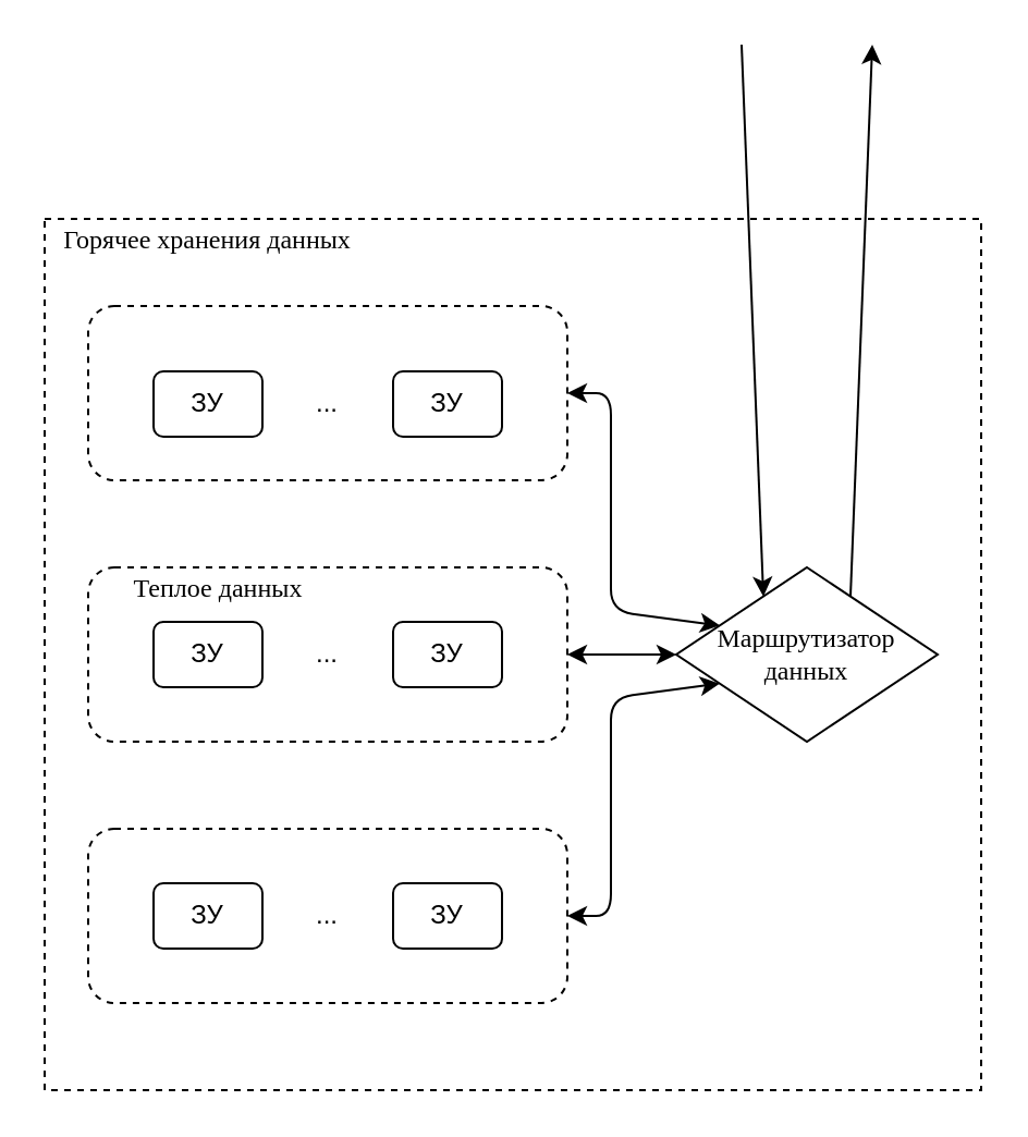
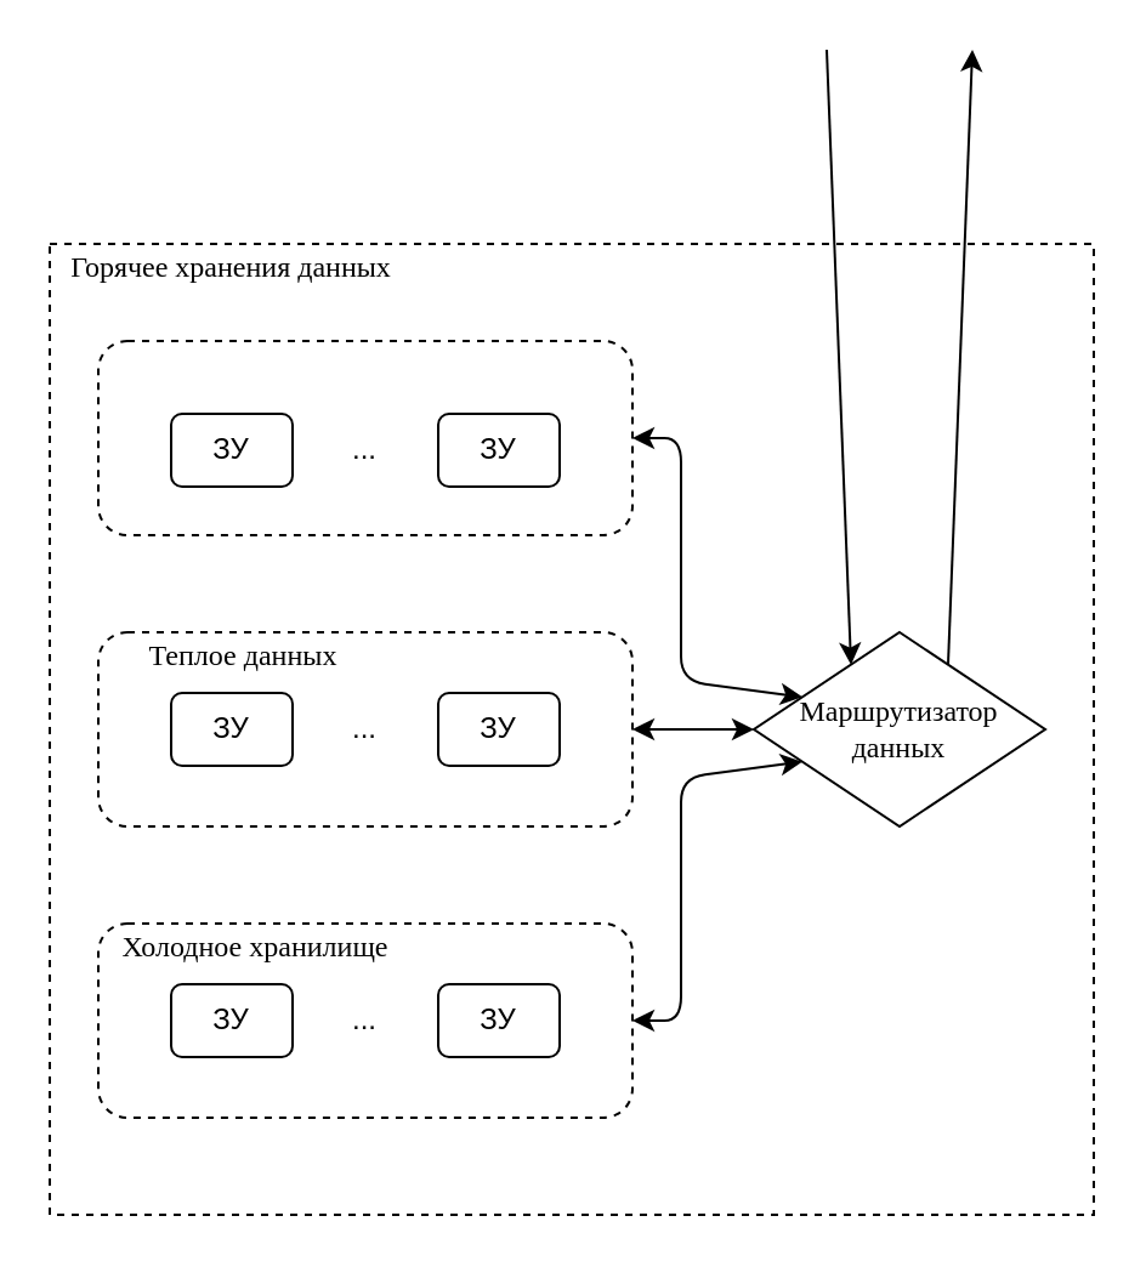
  <mxCell id="0" />
  <mxCell id="1" parent="0" />
  <mxCell id="2" value="" style="rounded=0;whiteSpace=wrap;html=1;dashed=1;fillColor=none;" parent="1" vertex="1"><mxGeometry x="20" y="100" width="430" height="400" as="geometry" /></mxCell>
  <mxCell id="3" value="&lt;font face=&quot;Times New Roman&quot;&gt;Горячее хранения данных&lt;/font&gt;" style="text;html=1;strokeColor=none;fillColor=none;align=center;verticalAlign=middle;whiteSpace=wrap;rounded=0;dashed=1;" parent="1" vertex="1"><mxGeometry x="20" y="100" width="150" height="20" as="geometry" /></mxCell>
  <mxCell id="4" value="" style="rounded=1;whiteSpace=wrap;html=1;fillColor=none;dashed=1;" parent="1" vertex="1"><mxGeometry x="40" y="140" width="220" height="80" as="geometry" /></mxCell>
  <mxCell id="5" value="" style="rounded=1;whiteSpace=wrap;html=1;fillColor=none;dashed=1;" parent="1" vertex="1"><mxGeometry x="40" y="260" width="220" height="80" as="geometry" /></mxCell>
  <mxCell id="6" value="" style="rounded=1;whiteSpace=wrap;html=1;fillColor=none;dashed=1;" parent="1" vertex="1"><mxGeometry x="40" y="380" width="220" height="80" as="geometry" /></mxCell>
  <mxCell id="7" value="" style="endArrow=classic;html=1;strokeWidth=1;exitX=0.75;exitY=0;exitDx=0;exitDy=0;" parent="1" source="9" edge="1"><mxGeometry width="50" height="50" relative="1" as="geometry"><mxPoint x="240" y="100" as="sourcePoint" /><mxPoint x="400" y="20" as="targetPoint" /></mxGeometry></mxCell>
  <mxCell id="8" value="" style="endArrow=classic;html=1;strokeWidth=1;entryX=0.25;entryY=0;entryDx=0;entryDy=0;" parent="1" target="9" edge="1"><mxGeometry width="50" height="50" relative="1" as="geometry"><mxPoint x="340" y="20" as="sourcePoint" /><mxPoint x="250" y="10" as="targetPoint" /></mxGeometry></mxCell>
  <mxCell id="9" value="&lt;font face=&quot;Times New Roman&quot;&gt;Маршрутизатор данных&lt;/font&gt;" style="rhombus;whiteSpace=wrap;html=1;fillColor=#ffffff;" parent="1" vertex="1"><mxGeometry x="310" y="260" width="120" height="80" as="geometry" /></mxCell>
  <mxCell id="10" value="&lt;font face=&quot;Times New Roman&quot;&gt;Теплое данных&lt;/font&gt;" style="text;html=1;strokeColor=none;fillColor=none;align=center;verticalAlign=middle;whiteSpace=wrap;rounded=0;dashed=1;" vertex="1" parent="1"><mxGeometry x="40" y="260" width="120" height="20" as="geometry" /></mxCell>
+ <mxCell id="11" value="&lt;font face=&quot;Times New Roman&quot;&gt;Холодное хранилище&lt;/font&gt;" style="text;html=1;strokeColor=none;fillColor=none;align=center;verticalAlign=middle;whiteSpace=wrap;rounded=0;dashed=1;" vertex="1" parent="1"><mxGeometry x="40" y="380" width="130" height="20" as="geometry" /></mxCell>
  <mxCell id="12" value="ЗУ" style="rounded=1;whiteSpace=wrap;html=1;" vertex="1" parent="1"><mxGeometry x="70" y="170" width="50" height="30" as="geometry" /></mxCell>
  <mxCell id="13" value="ЗУ" style="rounded=1;whiteSpace=wrap;html=1;" vertex="1" parent="1"><mxGeometry x="180" y="170" width="50" height="30" as="geometry" /></mxCell>
  <mxCell id="14" value="..." style="text;html=1;strokeColor=none;fillColor=none;align=center;verticalAlign=middle;whiteSpace=wrap;rounded=0;" vertex="1" parent="1"><mxGeometry x="130" y="175" width="40" height="20" as="geometry" /></mxCell>
  <mxCell id="15" value="ЗУ" style="rounded=1;whiteSpace=wrap;html=1;" vertex="1" parent="1"><mxGeometry x="70" y="285" width="50" height="30" as="geometry" /></mxCell>
  <mxCell id="16" value="..." style="text;html=1;strokeColor=none;fillColor=none;align=center;verticalAlign=middle;whiteSpace=wrap;rounded=0;" vertex="1" parent="1"><mxGeometry x="130" y="290" width="40" height="20" as="geometry" /></mxCell>
  <mxCell id="17" value="ЗУ" style="rounded=1;whiteSpace=wrap;html=1;" vertex="1" parent="1"><mxGeometry x="180" y="285" width="50" height="30" as="geometry" /></mxCell>
  <mxCell id="18" value="ЗУ" style="rounded=1;whiteSpace=wrap;html=1;" vertex="1" parent="1"><mxGeometry x="180" y="405" width="50" height="30" as="geometry" /></mxCell>
  <mxCell id="19" value="ЗУ" style="rounded=1;whiteSpace=wrap;html=1;" vertex="1" parent="1"><mxGeometry x="70" y="405" width="50" height="30" as="geometry" /></mxCell>
  <mxCell id="20" value="..." style="text;html=1;strokeColor=none;fillColor=none;align=center;verticalAlign=middle;whiteSpace=wrap;rounded=0;" vertex="1" parent="1"><mxGeometry x="130" y="410" width="40" height="20" as="geometry" /></mxCell>
  <mxCell id="21" value="" style="endArrow=classic;startArrow=classic;html=1;entryX=1;entryY=0.5;entryDx=0;entryDy=0;exitX=0;exitY=0.25;exitDx=0;exitDy=0;" edge="1" parent="1" source="9" target="4"><mxGeometry width="50" height="50" relative="1" as="geometry"><mxPoint x="220" y="280" as="sourcePoint" /><mxPoint x="270" y="230" as="targetPoint" /><Array as="points"><mxPoint x="280" y="280" /><mxPoint x="280" y="180" /></Array></mxGeometry></mxCell>
  <mxCell id="22" value="" style="endArrow=classic;startArrow=classic;html=1;entryX=0;entryY=0.5;entryDx=0;entryDy=0;exitX=1;exitY=0.5;exitDx=0;exitDy=0;" edge="1" parent="1" source="5" target="9"><mxGeometry width="50" height="50" relative="1" as="geometry"><mxPoint x="220" y="280" as="sourcePoint" /><mxPoint x="270" y="230" as="targetPoint" /></mxGeometry></mxCell>
  <mxCell id="23" value="" style="endArrow=classic;startArrow=classic;html=1;entryX=0;entryY=0.75;entryDx=0;entryDy=0;exitX=1;exitY=0.5;exitDx=0;exitDy=0;" edge="1" parent="1" source="6" target="9"><mxGeometry width="50" height="50" relative="1" as="geometry"><mxPoint x="220" y="280" as="sourcePoint" /><mxPoint x="270" y="230" as="targetPoint" /><Array as="points"><mxPoint x="280" y="420" /><mxPoint x="280" y="320" /></Array></mxGeometry></mxCell>
